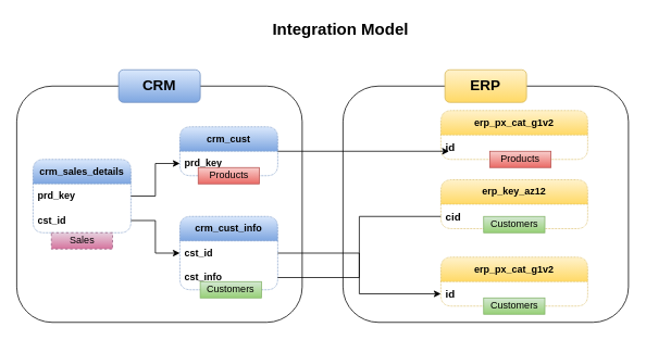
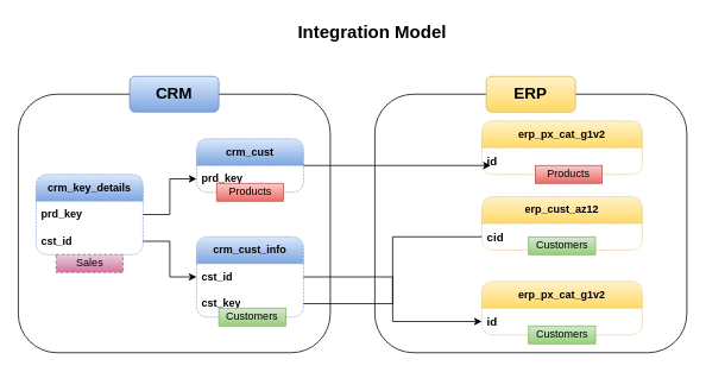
  <mxCell id="0" />
  <mxCell id="1" parent="0" />
  <mxCell id="2" value="&lt;b&gt;&lt;font style=&quot;font-size: 20px;&quot;&gt;Integration Model&amp;nbsp;&lt;/font&gt;&lt;/b&gt;" style="text;html=1;align=center;verticalAlign=middle;whiteSpace=wrap;rounded=0;" vertex="1" parent="1"><mxGeometry x="295" y="20" width="250" height="30" as="geometry" /></mxCell>
- <mxCell id="3" value="&lt;b&gt;&lt;font&gt;crm_sales_details&lt;/font&gt;&lt;/b&gt;" style="swimlane;fontStyle=0;childLayout=stackLayout;horizontal=1;startSize=30;horizontalStack=0;resizeParent=1;resizeParentMax=0;resizeLast=0;collapsible=1;marginBottom=0;whiteSpace=wrap;html=1;swimlaneFillColor=none;fillColor=#dae8fc;strokeColor=#6c8ebf;dashed=1;dashPattern=1 1;rounded=1;gradientColor=#7ea6e0;" vertex="1" parent="1"><mxGeometry x="40" y="195" width="120" height="90" as="geometry" /></mxCell>
+ <mxCell id="3" value="&lt;b&gt;&lt;font&gt;crm_key_details&lt;/font&gt;&lt;/b&gt;" style="swimlane;fontStyle=0;childLayout=stackLayout;horizontal=1;startSize=30;horizontalStack=0;resizeParent=1;resizeParentMax=0;resizeLast=0;collapsible=1;marginBottom=0;whiteSpace=wrap;html=1;swimlaneFillColor=none;fillColor=#dae8fc;strokeColor=#6c8ebf;dashed=1;dashPattern=1 1;rounded=1;gradientColor=#7ea6e0;" vertex="1" parent="1"><mxGeometry x="40" y="195" width="120" height="90" as="geometry" /></mxCell>
  <mxCell id="4" value="&lt;font&gt;&lt;b style=&quot;&quot;&gt;prd_key&lt;/b&gt;&lt;/font&gt;" style="text;strokeColor=none;fillColor=none;align=left;verticalAlign=middle;spacingLeft=4;spacingRight=4;overflow=hidden;points=[[0,0.5],[1,0.5]];portConstraint=eastwest;rotatable=0;whiteSpace=wrap;html=1;" vertex="1" parent="3"><mxGeometry y="30" width="120" height="30" as="geometry" /></mxCell>
  <mxCell id="5" value="&lt;b&gt;&lt;font&gt;cst_id&lt;/font&gt;&lt;/b&gt;" style="text;strokeColor=none;fillColor=none;align=left;verticalAlign=middle;spacingLeft=4;spacingRight=4;overflow=hidden;points=[[0,0.5],[1,0.5]];portConstraint=eastwest;rotatable=0;whiteSpace=wrap;html=1;" vertex="1" parent="3"><mxGeometry y="60" width="120" height="30" as="geometry" /></mxCell>
  <mxCell id="6" value="&lt;b&gt;&lt;font&gt;crm_cust&lt;/font&gt;&lt;/b&gt;" style="swimlane;fontStyle=0;childLayout=stackLayout;horizontal=1;startSize=30;horizontalStack=0;resizeParent=1;resizeParentMax=0;resizeLast=0;collapsible=1;marginBottom=0;whiteSpace=wrap;html=1;swimlaneFillColor=none;fillColor=#dae8fc;strokeColor=#6c8ebf;dashed=1;dashPattern=1 1;rounded=1;gradientColor=#7ea6e0;" vertex="1" parent="1"><mxGeometry x="220" y="155" width="120" height="60" as="geometry" /></mxCell>
  <mxCell id="7" value="&lt;font&gt;&lt;b style=&quot;&quot;&gt;prd_key&lt;/b&gt;&lt;/font&gt;" style="text;strokeColor=none;fillColor=none;align=left;verticalAlign=middle;spacingLeft=4;spacingRight=4;overflow=hidden;points=[[0,0.5],[1,0.5]];portConstraint=eastwest;rotatable=0;whiteSpace=wrap;html=1;" vertex="1" parent="6"><mxGeometry y="30" width="120" height="30" as="geometry" /></mxCell>
  <mxCell id="8" value="&lt;b&gt;&lt;font&gt;crm_cust_info&lt;/font&gt;&lt;/b&gt;" style="swimlane;fontStyle=0;childLayout=stackLayout;horizontal=1;startSize=30;horizontalStack=0;resizeParent=1;resizeParentMax=0;resizeLast=0;collapsible=1;marginBottom=0;whiteSpace=wrap;html=1;swimlaneFillColor=none;fillColor=#dae8fc;strokeColor=#6c8ebf;dashed=1;dashPattern=1 1;rounded=1;gradientColor=#7ea6e0;" vertex="1" parent="1"><mxGeometry x="220" y="265" width="120" height="90" as="geometry" /></mxCell>
  <mxCell id="9" value="&lt;font&gt;&lt;b style=&quot;&quot;&gt;cst_id&lt;/b&gt;&lt;/font&gt;" style="text;strokeColor=none;fillColor=none;align=left;verticalAlign=middle;spacingLeft=4;spacingRight=4;overflow=hidden;points=[[0,0.5],[1,0.5]];portConstraint=eastwest;rotatable=0;whiteSpace=wrap;html=1;" vertex="1" parent="8"><mxGeometry y="30" width="120" height="30" as="geometry" /></mxCell>
- <mxCell id="10" value="&lt;b&gt;&lt;font&gt;cst_info&lt;/font&gt;&lt;/b&gt;" style="text;strokeColor=none;fillColor=none;align=left;verticalAlign=middle;spacingLeft=4;spacingRight=4;overflow=hidden;points=[[0,0.5],[1,0.5]];portConstraint=eastwest;rotatable=0;whiteSpace=wrap;html=1;" vertex="1" parent="8"><mxGeometry y="60" width="120" height="30" as="geometry" /></mxCell>
+ <mxCell id="10" value="&lt;b&gt;&lt;font&gt;cst_key&lt;/font&gt;&lt;/b&gt;" style="text;strokeColor=none;fillColor=none;align=left;verticalAlign=middle;spacingLeft=4;spacingRight=4;overflow=hidden;points=[[0,0.5],[1,0.5]];portConstraint=eastwest;rotatable=0;whiteSpace=wrap;html=1;" vertex="1" parent="8"><mxGeometry y="60" width="120" height="30" as="geometry" /></mxCell>
  <mxCell id="11" style="edgeStyle=orthogonalEdgeStyle;rounded=0;orthogonalLoop=1;jettySize=auto;html=1;entryX=0;entryY=0.5;entryDx=0;entryDy=0;" edge="1" parent="1" source="4" target="7"><mxGeometry relative="1" as="geometry" /></mxCell>
  <mxCell id="12" style="edgeStyle=orthogonalEdgeStyle;rounded=0;orthogonalLoop=1;jettySize=auto;html=1;entryX=0;entryY=0.5;entryDx=0;entryDy=0;" edge="1" parent="1" source="5" target="9"><mxGeometry relative="1" as="geometry" /></mxCell>
  <mxCell id="13" value="" style="rounded=1;whiteSpace=wrap;html=1;fillColor=none;" vertex="1" parent="1"><mxGeometry x="20" y="105" width="350" height="290" as="geometry" /></mxCell>
  <mxCell id="14" value="&lt;font style=&quot;font-size: 18px;&quot;&gt;&lt;b style=&quot;&quot;&gt;CRM&lt;/b&gt;&lt;/font&gt;" style="rounded=1;whiteSpace=wrap;html=1;fillColor=#dae8fc;strokeColor=#6c8ebf;gradientColor=#7ea6e0;" vertex="1" parent="1"><mxGeometry x="145" y="85" width="100" height="40" as="geometry" /></mxCell>
  <mxCell id="15" value="&lt;b&gt;erp_px_cat_g1v2&lt;/b&gt;" style="swimlane;fontStyle=0;childLayout=stackLayout;horizontal=1;startSize=30;horizontalStack=0;resizeParent=1;resizeParentMax=0;resizeLast=0;collapsible=1;marginBottom=0;whiteSpace=wrap;html=1;dashed=1;dashPattern=1 1;rounded=1;fillColor=#fff2cc;strokeColor=#d6b656;gradientColor=#ffd966;" vertex="1" parent="1"><mxGeometry x="540" y="135" width="180" height="60" as="geometry" /></mxCell>
  <mxCell id="16" value="&lt;b&gt;&lt;font style=&quot;font-size: 13px;&quot;&gt;id&lt;/font&gt;&lt;/b&gt;" style="text;strokeColor=none;fillColor=none;align=left;verticalAlign=middle;spacingLeft=4;spacingRight=4;overflow=hidden;points=[[0,0.5],[1,0.5]];portConstraint=eastwest;rotatable=0;whiteSpace=wrap;html=1;" vertex="1" parent="15"><mxGeometry y="30" width="180" height="30" as="geometry" /></mxCell>
- <mxCell id="17" value="&lt;b&gt;erp_key_az12&lt;/b&gt;" style="swimlane;fontStyle=0;childLayout=stackLayout;horizontal=1;startSize=30;horizontalStack=0;resizeParent=1;resizeParentMax=0;resizeLast=0;collapsible=1;marginBottom=0;whiteSpace=wrap;html=1;dashed=1;dashPattern=1 1;rounded=1;fillColor=#fff2cc;gradientColor=#ffd966;strokeColor=#d6b656;" vertex="1" parent="1"><mxGeometry x="540" y="220" width="180" height="60" as="geometry" /></mxCell>
+ <mxCell id="17" value="&lt;b&gt;erp_cust_az12&lt;/b&gt;" style="swimlane;fontStyle=0;childLayout=stackLayout;horizontal=1;startSize=30;horizontalStack=0;resizeParent=1;resizeParentMax=0;resizeLast=0;collapsible=1;marginBottom=0;whiteSpace=wrap;html=1;dashed=1;dashPattern=1 1;rounded=1;fillColor=#fff2cc;gradientColor=#ffd966;strokeColor=#d6b656;" vertex="1" parent="1"><mxGeometry x="540" y="220" width="180" height="60" as="geometry" /></mxCell>
  <mxCell id="18" value="&lt;b&gt;&lt;font style=&quot;font-size: 13px;&quot;&gt;cid&lt;/font&gt;&lt;/b&gt;" style="text;strokeColor=none;fillColor=none;align=left;verticalAlign=middle;spacingLeft=4;spacingRight=4;overflow=hidden;points=[[0,0.5],[1,0.5]];portConstraint=eastwest;rotatable=0;whiteSpace=wrap;html=1;" vertex="1" parent="17"><mxGeometry y="30" width="180" height="30" as="geometry" /></mxCell>
  <mxCell id="19" value="&lt;b&gt;erp_px_cat_g1v2&lt;/b&gt;" style="swimlane;fontStyle=0;childLayout=stackLayout;horizontal=1;startSize=30;horizontalStack=0;resizeParent=1;resizeParentMax=0;resizeLast=0;collapsible=1;marginBottom=0;whiteSpace=wrap;html=1;dashed=1;dashPattern=1 1;rounded=1;fillColor=#fff2cc;gradientColor=#ffd966;strokeColor=#d6b656;" vertex="1" parent="1"><mxGeometry x="540" y="315" width="180" height="60" as="geometry" /></mxCell>
  <mxCell id="20" value="&lt;b&gt;&lt;font style=&quot;font-size: 13px;&quot;&gt;id&lt;/font&gt;&lt;/b&gt;" style="text;strokeColor=none;fillColor=none;align=left;verticalAlign=middle;spacingLeft=4;spacingRight=4;overflow=hidden;points=[[0,0.5],[1,0.5]];portConstraint=eastwest;rotatable=0;whiteSpace=wrap;html=1;" vertex="1" parent="19"><mxGeometry y="30" width="180" height="30" as="geometry" /></mxCell>
  <mxCell id="21" value="" style="rounded=1;whiteSpace=wrap;html=1;fillColor=none;" vertex="1" parent="1"><mxGeometry x="420" y="105" width="350" height="290" as="geometry" /></mxCell>
  <mxCell id="22" value="&lt;font style=&quot;font-size: 18px;&quot;&gt;&lt;b style=&quot;&quot;&gt;ERP&lt;/b&gt;&lt;/font&gt;" style="rounded=1;whiteSpace=wrap;html=1;fillColor=#fff2cc;strokeColor=#d6b656;gradientColor=#ffd966;" vertex="1" parent="1"><mxGeometry x="545" y="85" width="100" height="40" as="geometry" /></mxCell>
  <mxCell id="23" style="edgeStyle=orthogonalEdgeStyle;rounded=0;orthogonalLoop=1;jettySize=auto;html=1;exitX=1;exitY=0.5;exitDx=0;exitDy=0;entryX=0.056;entryY=0.667;entryDx=0;entryDy=0;entryPerimeter=0;" edge="1" parent="1" source="6" target="16"><mxGeometry relative="1" as="geometry" /></mxCell>
  <mxCell id="24" style="edgeStyle=orthogonalEdgeStyle;rounded=0;orthogonalLoop=1;jettySize=auto;html=1;exitX=1;exitY=0.5;exitDx=0;exitDy=0;entryX=0;entryY=0.5;entryDx=0;entryDy=0;endArrow=none;" edge="1" parent="1" source="10" target="18"><mxGeometry relative="1" as="geometry" /></mxCell>
  <mxCell id="25" style="edgeStyle=orthogonalEdgeStyle;rounded=0;orthogonalLoop=1;jettySize=auto;html=1;entryX=0;entryY=0.5;entryDx=0;entryDy=0;" edge="1" parent="1" source="9" target="20"><mxGeometry relative="1" as="geometry" /></mxCell>
  <mxCell id="26" value="Products" style="rounded=0;whiteSpace=wrap;html=1;fillColor=#f8cecc;gradientColor=#ea6b66;strokeColor=#b85450;" vertex="1" parent="1"><mxGeometry x="242.5" y="205" width="75" height="20" as="geometry" /></mxCell>
  <mxCell id="27" value="Products" style="rounded=0;whiteSpace=wrap;html=1;fillColor=#f8cecc;gradientColor=#ea6b66;strokeColor=#b85450;" vertex="1" parent="1"><mxGeometry x="600" y="185" width="75" height="20" as="geometry" /></mxCell>
  <mxCell id="28" value="Customers" style="rounded=0;whiteSpace=wrap;html=1;fillColor=#d5e8d4;gradientColor=#97d077;strokeColor=#82b366;" vertex="1" parent="1"><mxGeometry x="592.5" y="265" width="75" height="20" as="geometry" /></mxCell>
  <mxCell id="29" value="Customers" style="rounded=0;whiteSpace=wrap;html=1;fillColor=#d5e8d4;gradientColor=#97d077;strokeColor=#82b366;" vertex="1" parent="1"><mxGeometry x="592.5" y="365" width="75" height="20" as="geometry" /></mxCell>
  <mxCell id="30" value="Customers" style="rounded=0;whiteSpace=wrap;html=1;fillColor=#d5e8d4;gradientColor=#97d077;strokeColor=#82b366;" vertex="1" parent="1"><mxGeometry x="245" y="345" width="75" height="20" as="geometry" /></mxCell>
  <mxCell id="31" value="Sales" style="rounded=0;whiteSpace=wrap;html=1;fillColor=#e6d0de;strokeColor=#996185;gradientColor=#d5739d;dashed=1;" vertex="1" parent="1"><mxGeometry x="62.5" y="285" width="75" height="20" as="geometry" /></mxCell>
